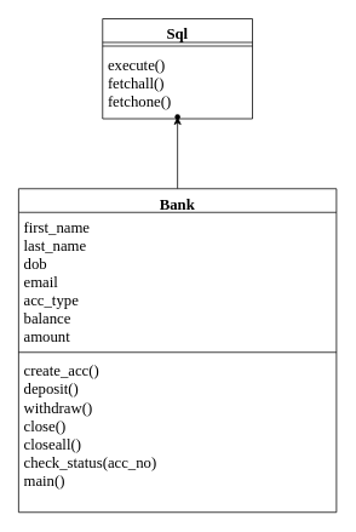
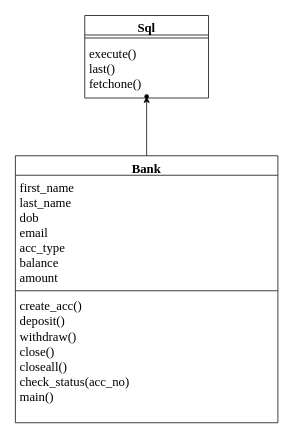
  <mxCell id="0" />
  <mxCell id="1" parent="0" />
  <mxCell id="2" value="" style="edgeStyle=orthogonalEdgeStyle;rounded=0;orthogonalLoop=1;jettySize=auto;html=1;fontFamily=Times New Roman;fontSize=17;" edge="1" parent="1" source="3" target="7"><mxGeometry relative="1" as="geometry" /></mxCell>
  <mxCell id="3" value="Bank" style="swimlane;fontStyle=1;align=center;verticalAlign=top;childLayout=stackLayout;horizontal=1;startSize=26;horizontalStack=0;resizeParent=1;resizeParentMax=0;resizeLast=0;collapsible=1;marginBottom=0;fontSize=17;fontFamily=Times New Roman;" vertex="1" parent="1"><mxGeometry x="20" y="207" width="350" height="356" as="geometry"><mxRectangle x="330" y="290" width="100" height="26" as="alternateBounds" /></mxGeometry></mxCell>
  <mxCell id="4" value="first_name&#10;last_name&#10;dob&#10;email&#10;acc_type&#10;balance&#10;amount&#10;&#10;" style="text;strokeColor=none;fillColor=none;align=left;verticalAlign=top;spacingLeft=4;spacingRight=4;overflow=hidden;rotatable=0;points=[[0,0.5],[1,0.5]];portConstraint=eastwest;fontFamily=Times New Roman;fontSize=17;" vertex="1" parent="3"><mxGeometry y="26" width="350" height="150" as="geometry" /></mxCell>
  <mxCell id="5" value="" style="line;strokeWidth=1;fillColor=none;align=left;verticalAlign=middle;spacingTop=-1;spacingLeft=3;spacingRight=3;rotatable=0;labelPosition=right;points=[];portConstraint=eastwest;" vertex="1" parent="3"><mxGeometry y="176" width="350" height="8" as="geometry" /></mxCell>
  <mxCell id="6" value="create_acc()&#10;deposit()&#10;withdraw()&#10;close()&#10;closeall()&#10;check_status(acc_no)&#10;main()" style="text;strokeColor=none;fillColor=none;align=left;verticalAlign=top;spacingLeft=4;spacingRight=4;overflow=hidden;rotatable=0;points=[[0,0.5],[1,0.5]];portConstraint=eastwest;fontStyle=0;fontFamily=Times New Roman;fontSize=17;whiteSpace=wrap;horizontal=1;" vertex="1" parent="3"><mxGeometry y="184" width="350" height="172" as="geometry" /></mxCell>
  <mxCell id="7" value="" style="shape=waypoint;sketch=0;size=6;pointerEvents=1;points=[];fillColor=default;resizable=0;rotatable=0;perimeter=centerPerimeter;snapToPoint=1;fontSize=16;fontFamily=Times New Roman;verticalAlign=top;fontStyle=1;startSize=26;" vertex="1" parent="1"><mxGeometry x="175" y="108" width="40" height="40" as="geometry" /></mxCell>
  <mxCell id="8" value="Sql" style="swimlane;fontStyle=1;align=center;verticalAlign=top;childLayout=stackLayout;horizontal=1;startSize=26;horizontalStack=0;resizeParent=1;resizeParentMax=0;resizeLast=0;collapsible=1;marginBottom=0;fontFamily=Times New Roman;fontSize=17;html=0;" vertex="1" parent="1"><mxGeometry x="112.5" y="20" width="165" height="110" as="geometry" /></mxCell>
  <mxCell id="9" value="" style="line;strokeWidth=1;fillColor=none;align=left;verticalAlign=middle;spacingTop=-1;spacingLeft=3;spacingRight=3;rotatable=0;labelPosition=right;points=[];portConstraint=eastwest;fontFamily=Times New Roman;fontSize=17;html=0;" vertex="1" parent="8"><mxGeometry y="26" width="165" height="8" as="geometry" /></mxCell>
- <mxCell id="10" value="execute()&#10;fetchall()&#10;fetchone()" style="text;strokeColor=none;fillColor=none;align=left;verticalAlign=top;spacingLeft=4;spacingRight=4;overflow=hidden;rotatable=0;points=[[0,0.5],[1,0.5]];portConstraint=eastwest;fontFamily=Times New Roman;fontSize=17;html=0;" vertex="1" parent="8"><mxGeometry y="34" width="165" height="76" as="geometry" /></mxCell>
+ <mxCell id="10" value="execute()&#10;last()&#10;fetchone()" style="text;strokeColor=none;fillColor=none;align=left;verticalAlign=top;spacingLeft=4;spacingRight=4;overflow=hidden;rotatable=0;points=[[0,0.5],[1,0.5]];portConstraint=eastwest;fontFamily=Times New Roman;fontSize=17;html=0;" vertex="1" parent="8"><mxGeometry y="34" width="165" height="76" as="geometry" /></mxCell>
